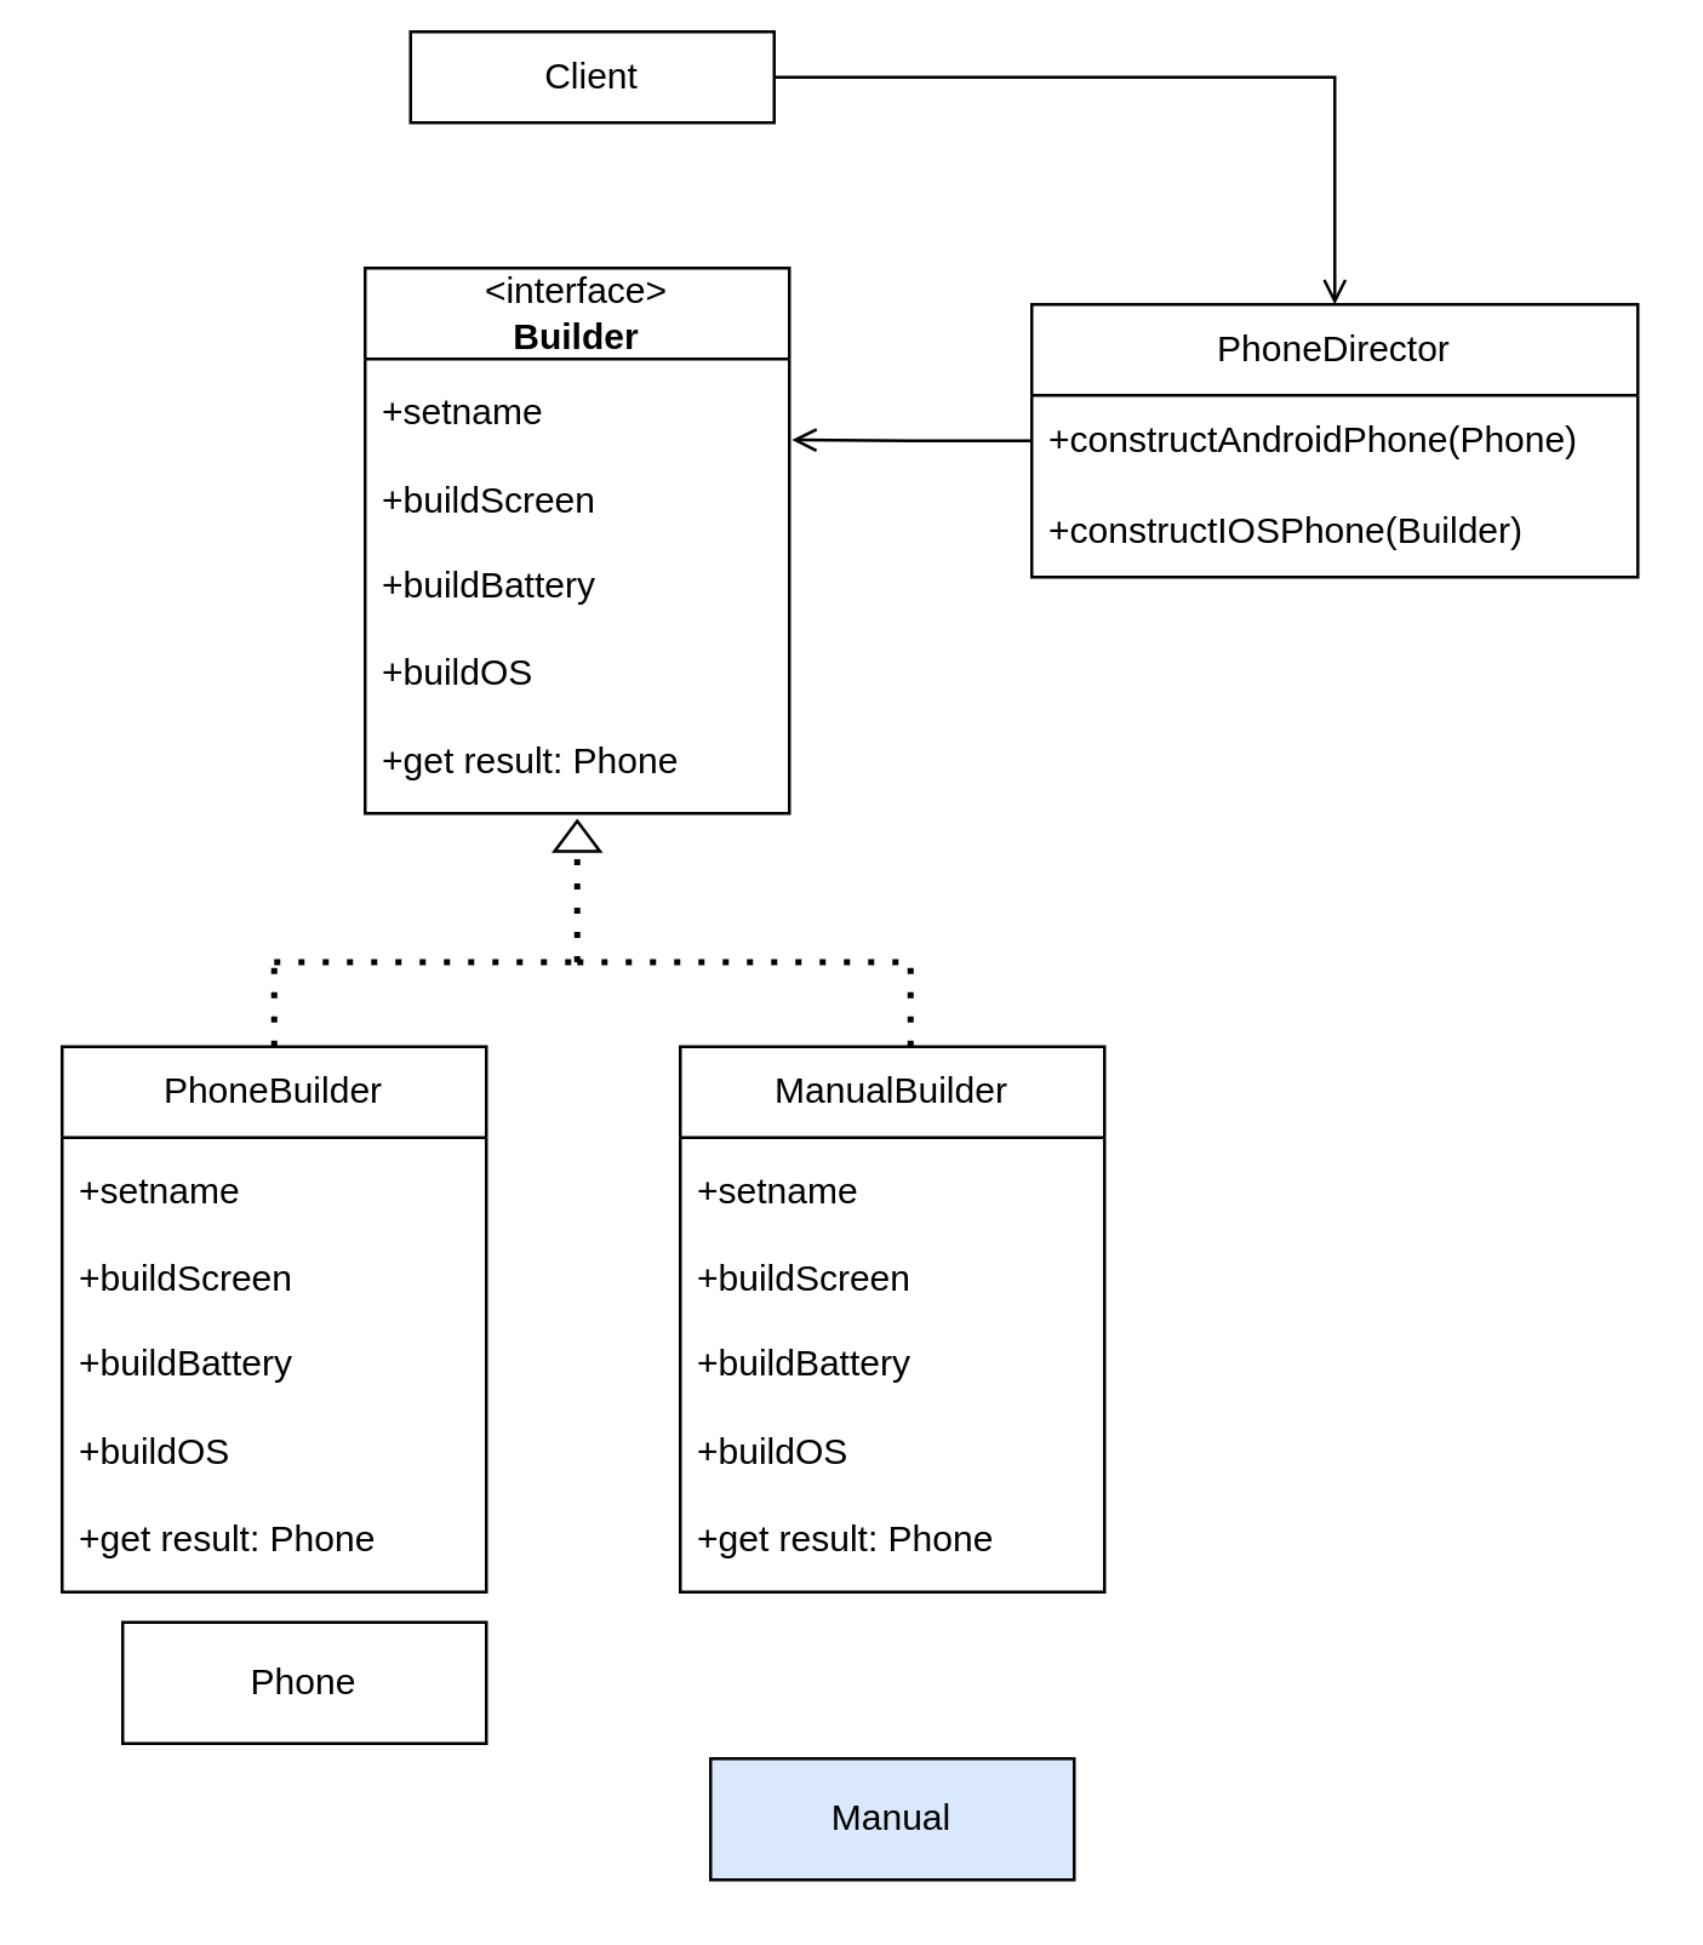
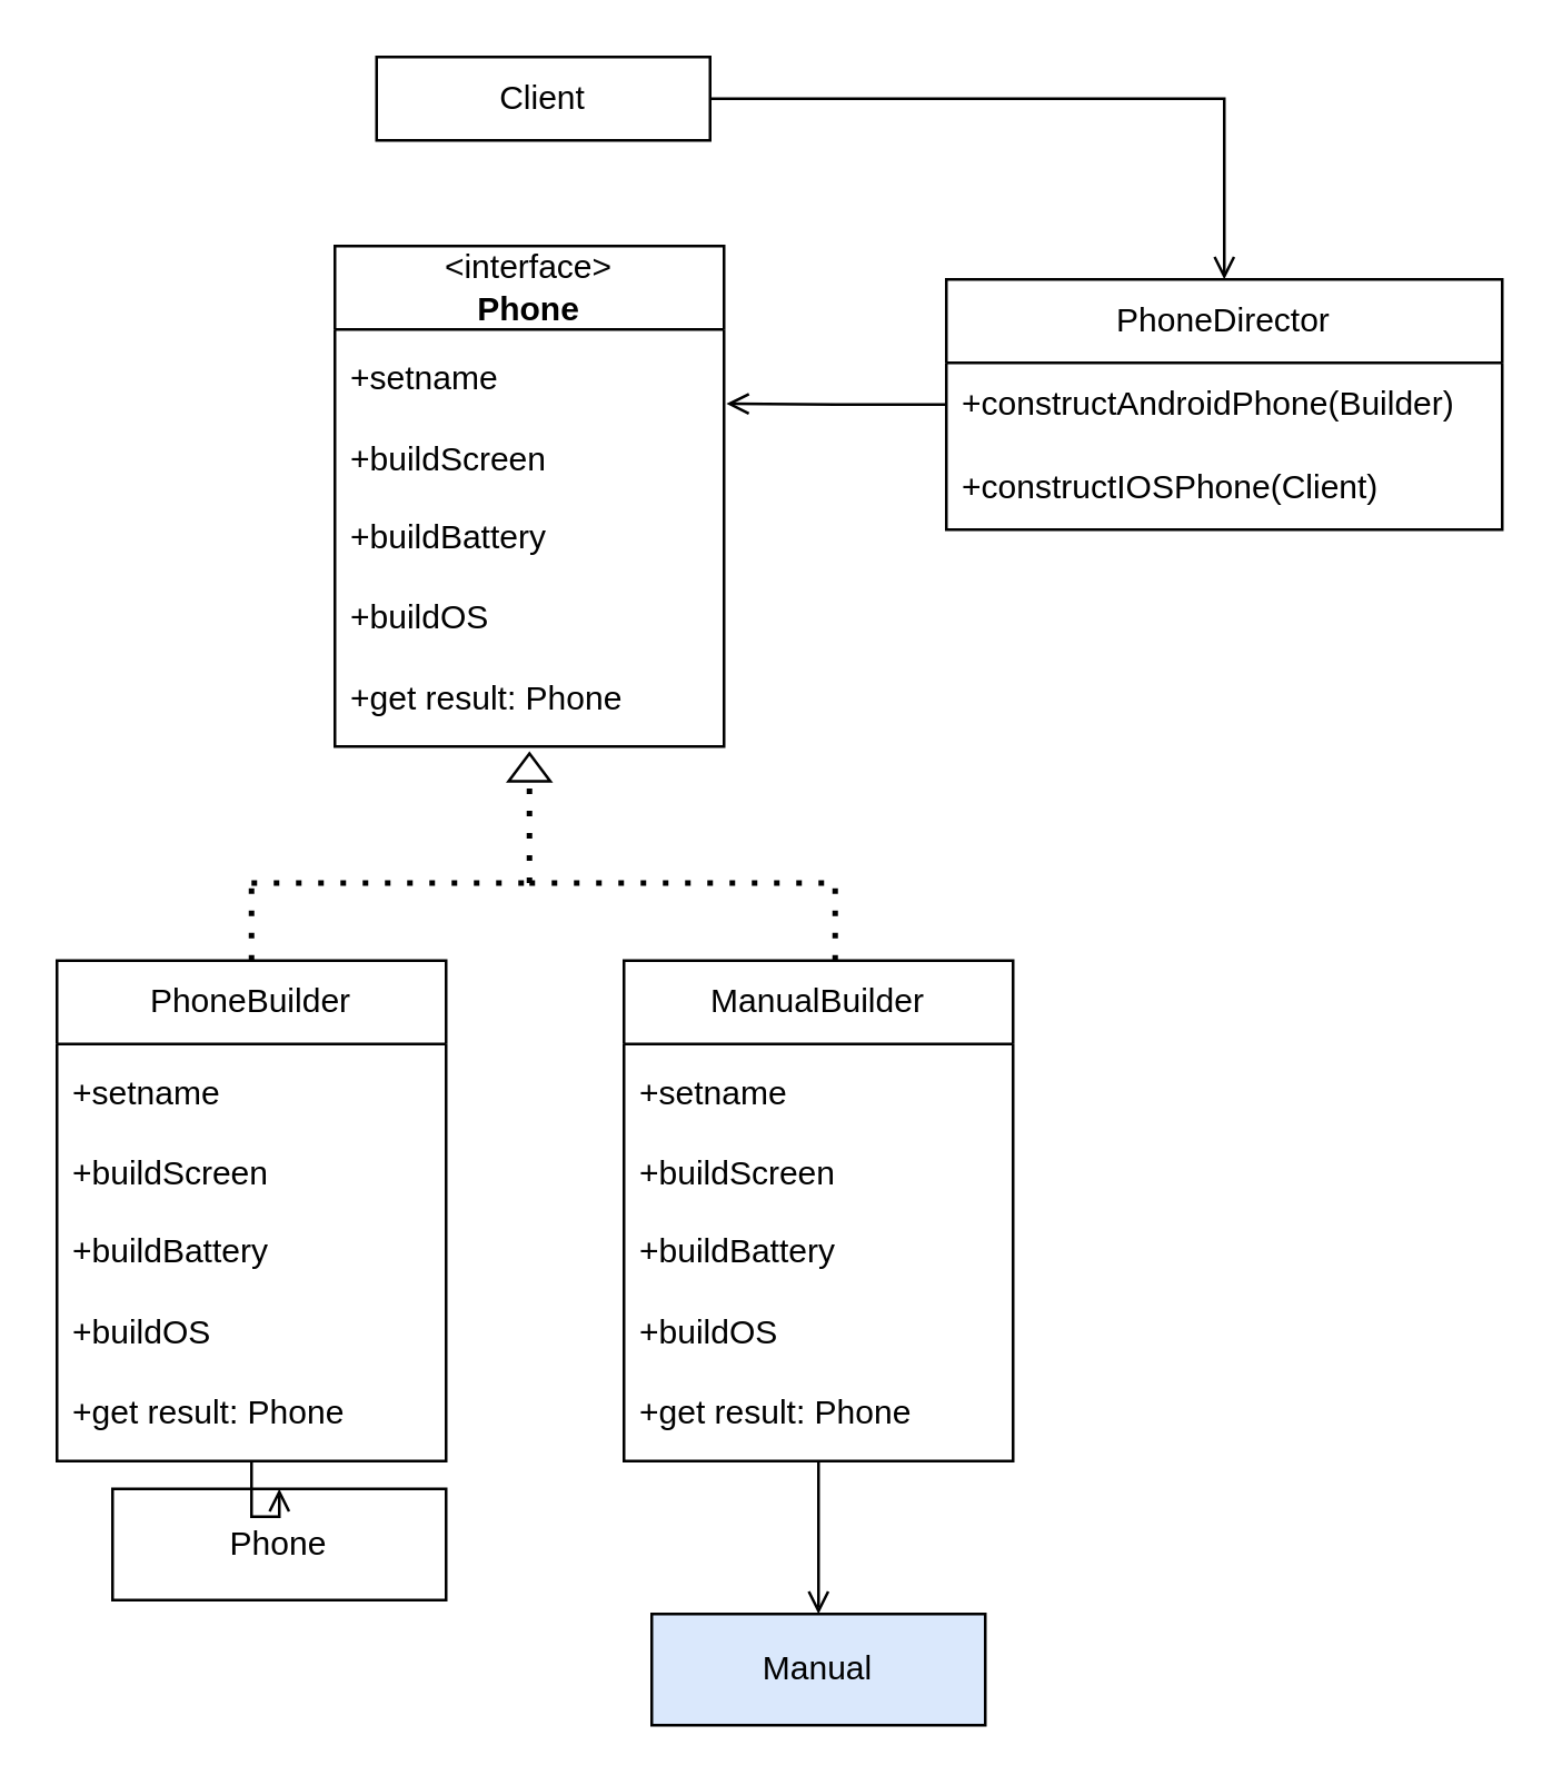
  <mxCell id="0" />
  <mxCell id="1" parent="0" />
  <mxCell id="2" value="Manual" style="rounded=0;whiteSpace=wrap;html=1;fillColor=#dae8fc;" vertex="1" parent="1"><mxGeometry x="234" y="580" width="120" height="40" as="geometry" /></mxCell>
  <mxCell id="3" value="Phone" style="rounded=0;whiteSpace=wrap;html=1;" vertex="1" parent="1"><mxGeometry x="40" y="535" width="120" height="40" as="geometry" /></mxCell>
+ <mxCell id="4" style="edgeStyle=orthogonalEdgeStyle;rounded=0;orthogonalLoop=1;jettySize=auto;html=1;entryX=0.5;entryY=0;entryDx=0;entryDy=0;endArrow=open;endFill=0;" edge="1" parent="1" source="5" target="3"><mxGeometry relative="1" as="geometry" /></mxCell>
  <mxCell id="5" value="PhoneBuilder" style="swimlane;fontStyle=0;childLayout=stackLayout;horizontal=1;startSize=30;horizontalStack=0;resizeParent=1;resizeParentMax=0;resizeLast=0;collapsible=1;marginBottom=0;whiteSpace=wrap;html=1;" vertex="1" parent="1"><mxGeometry x="20" y="345" width="140" height="180" as="geometry" /></mxCell>
  <mxCell id="6" value="+setname&lt;br&gt;&lt;br&gt;+buildScreen&lt;br&gt;&lt;br&gt;+buildBattery&lt;br&gt;&lt;br&gt;+buildOS&lt;br&gt;&lt;br&gt;+get result: Phone" style="text;strokeColor=none;fillColor=none;align=left;verticalAlign=middle;spacingLeft=4;spacingRight=4;overflow=hidden;points=[[0,0.5],[1,0.5]];portConstraint=eastwest;rotatable=0;whiteSpace=wrap;html=1;" vertex="1" parent="5"><mxGeometry y="30" width="140" height="150" as="geometry" /></mxCell>
+ <mxCell id="7" style="edgeStyle=orthogonalEdgeStyle;rounded=0;orthogonalLoop=1;jettySize=auto;html=1;endArrow=open;endFill=0;" edge="1" parent="1" source="8" target="2"><mxGeometry relative="1" as="geometry" /></mxCell>
  <mxCell id="8" value="ManualBuilder" style="swimlane;fontStyle=0;childLayout=stackLayout;horizontal=1;startSize=30;horizontalStack=0;resizeParent=1;resizeParentMax=0;resizeLast=0;collapsible=1;marginBottom=0;whiteSpace=wrap;html=1;" vertex="1" parent="1"><mxGeometry x="224" y="345" width="140" height="180" as="geometry" /></mxCell>
  <mxCell id="9" value="+setname&lt;br&gt;&lt;br&gt;+buildScreen&lt;br&gt;&lt;br&gt;+buildBattery&lt;br&gt;&lt;br&gt;+buildOS&lt;br&gt;&lt;br&gt;+get result: Phone" style="text;strokeColor=none;fillColor=none;align=left;verticalAlign=middle;spacingLeft=4;spacingRight=4;overflow=hidden;points=[[0,0.5],[1,0.5]];portConstraint=eastwest;rotatable=0;whiteSpace=wrap;html=1;" vertex="1" parent="8"><mxGeometry y="30" width="140" height="150" as="geometry" /></mxCell>
- <mxCell id="10" value="&amp;lt;interface&amp;gt;&lt;br&gt;&lt;b&gt;Builder&lt;/b&gt;" style="swimlane;fontStyle=0;childLayout=stackLayout;horizontal=1;startSize=30;horizontalStack=0;resizeParent=1;resizeParentMax=0;resizeLast=0;collapsible=1;marginBottom=0;whiteSpace=wrap;html=1;" vertex="1" parent="1"><mxGeometry x="120" y="88" width="140" height="180" as="geometry" /></mxCell>
+ <mxCell id="10" value="&amp;lt;interface&amp;gt;&lt;br&gt;&lt;b&gt;Phone&lt;/b&gt;" style="swimlane;fontStyle=0;childLayout=stackLayout;horizontal=1;startSize=30;horizontalStack=0;resizeParent=1;resizeParentMax=0;resizeLast=0;collapsible=1;marginBottom=0;whiteSpace=wrap;html=1;" vertex="1" parent="1"><mxGeometry x="120" y="88" width="140" height="180" as="geometry" /></mxCell>
  <mxCell id="11" value="+setname&lt;br&gt;&lt;br&gt;+buildScreen&lt;br&gt;&lt;br&gt;+buildBattery&lt;br&gt;&lt;br&gt;+buildOS&lt;br&gt;&lt;br&gt;+get result: Phone" style="text;strokeColor=none;fillColor=none;align=left;verticalAlign=middle;spacingLeft=4;spacingRight=4;overflow=hidden;points=[[0,0.5],[1,0.5]];portConstraint=eastwest;rotatable=0;whiteSpace=wrap;html=1;" vertex="1" parent="10"><mxGeometry y="30" width="140" height="150" as="geometry" /></mxCell>
  <mxCell id="12" value="" style="group" vertex="1" connectable="0" parent="1"><mxGeometry x="90" y="280" width="210" height="65" as="geometry" /></mxCell>
  <mxCell id="13" value="" style="endArrow=none;dashed=1;html=1;dashPattern=1 3;strokeWidth=2;rounded=0;" edge="1" parent="12"><mxGeometry width="50" height="50" relative="1" as="geometry"><mxPoint y="65" as="sourcePoint" /><mxPoint y="37.143" as="targetPoint" /></mxGeometry></mxCell>
  <mxCell id="14" value="" style="endArrow=none;dashed=1;html=1;dashPattern=1 3;strokeWidth=2;rounded=0;" edge="1" parent="12"><mxGeometry width="50" height="50" relative="1" as="geometry"><mxPoint x="210" y="65" as="sourcePoint" /><mxPoint x="210" y="37.143" as="targetPoint" /></mxGeometry></mxCell>
  <mxCell id="15" value="" style="endArrow=none;dashed=1;html=1;dashPattern=1 3;strokeWidth=2;rounded=0;" edge="1" parent="12"><mxGeometry width="50" height="50" relative="1" as="geometry"><mxPoint y="37.143" as="sourcePoint" /><mxPoint x="100" y="37.143" as="targetPoint" /></mxGeometry></mxCell>
  <mxCell id="16" value="" style="endArrow=none;dashed=1;html=1;dashPattern=1 3;strokeWidth=2;rounded=0;" edge="1" parent="12"><mxGeometry width="50" height="50" relative="1" as="geometry"><mxPoint x="100" y="37.143" as="sourcePoint" /><mxPoint x="210" y="37.143" as="targetPoint" /></mxGeometry></mxCell>
  <mxCell id="17" value="" style="endArrow=none;dashed=1;html=1;dashPattern=1 3;strokeWidth=2;rounded=0;" edge="1" parent="12"><mxGeometry width="50" height="50" relative="1" as="geometry"><mxPoint x="100" y="37.143" as="sourcePoint" /><mxPoint x="100" as="targetPoint" /></mxGeometry></mxCell>
  <mxCell id="18" value="" style="triangle;whiteSpace=wrap;html=1;rotation=-90;" vertex="1" parent="1"><mxGeometry x="185" y="268" width="10" height="15" as="geometry" /></mxCell>
  <mxCell id="19" value="PhoneDirector" style="swimlane;fontStyle=0;childLayout=stackLayout;horizontal=1;startSize=30;horizontalStack=0;resizeParent=1;resizeParentMax=0;resizeLast=0;collapsible=1;marginBottom=0;whiteSpace=wrap;html=1;" vertex="1" parent="1"><mxGeometry x="340" y="100" width="200" height="90" as="geometry" /></mxCell>
- <mxCell id="20" value="+constructAndroidPhone(Phone)" style="text;strokeColor=none;fillColor=none;align=left;verticalAlign=middle;spacingLeft=4;spacingRight=4;overflow=hidden;points=[[0,0.5],[1,0.5]];portConstraint=eastwest;rotatable=0;whiteSpace=wrap;html=1;" vertex="1" parent="19"><mxGeometry y="30" width="200" height="30" as="geometry" /></mxCell>
- <mxCell id="21" value="+constructIOSPhone(Builder)" style="text;strokeColor=none;fillColor=none;align=left;verticalAlign=middle;spacingLeft=4;spacingRight=4;overflow=hidden;points=[[0,0.5],[1,0.5]];portConstraint=eastwest;rotatable=0;whiteSpace=wrap;html=1;" vertex="1" parent="19"><mxGeometry y="60" width="200" height="30" as="geometry" /></mxCell>
+ <mxCell id="20" value="+constructAndroidPhone(Builder)" style="text;strokeColor=none;fillColor=none;align=left;verticalAlign=middle;spacingLeft=4;spacingRight=4;overflow=hidden;points=[[0,0.5],[1,0.5]];portConstraint=eastwest;rotatable=0;whiteSpace=wrap;html=1;" vertex="1" parent="19"><mxGeometry y="30" width="200" height="30" as="geometry" /></mxCell>
+ <mxCell id="21" value="+constructIOSPhone(Client)" style="text;strokeColor=none;fillColor=none;align=left;verticalAlign=middle;spacingLeft=4;spacingRight=4;overflow=hidden;points=[[0,0.5],[1,0.5]];portConstraint=eastwest;rotatable=0;whiteSpace=wrap;html=1;" vertex="1" parent="19"><mxGeometry y="60" width="200" height="30" as="geometry" /></mxCell>
  <mxCell id="22" style="edgeStyle=orthogonalEdgeStyle;rounded=0;orthogonalLoop=1;jettySize=auto;html=1;entryX=1.006;entryY=0.178;entryDx=0;entryDy=0;entryPerimeter=0;endArrow=open;endFill=0;" edge="1" parent="1" source="20" target="11"><mxGeometry relative="1" as="geometry" /></mxCell>
  <mxCell id="23" style="edgeStyle=orthogonalEdgeStyle;rounded=0;orthogonalLoop=1;jettySize=auto;html=1;entryX=0.5;entryY=0;entryDx=0;entryDy=0;endArrow=open;endFill=0;" edge="1" parent="1" source="24" target="19"><mxGeometry relative="1" as="geometry" /></mxCell>
- <mxCell id="24" value="Client" style="rounded=0;whiteSpace=wrap;html=1;" vertex="1" parent="1"><mxGeometry x="135" y="10" width="120" height="30" as="geometry" /></mxCell>
+ <mxCell id="24" value="Client" style="rounded=0;whiteSpace=wrap;html=1;" vertex="1" parent="1"><mxGeometry x="135" y="20" width="120" height="30" as="geometry" /></mxCell>
